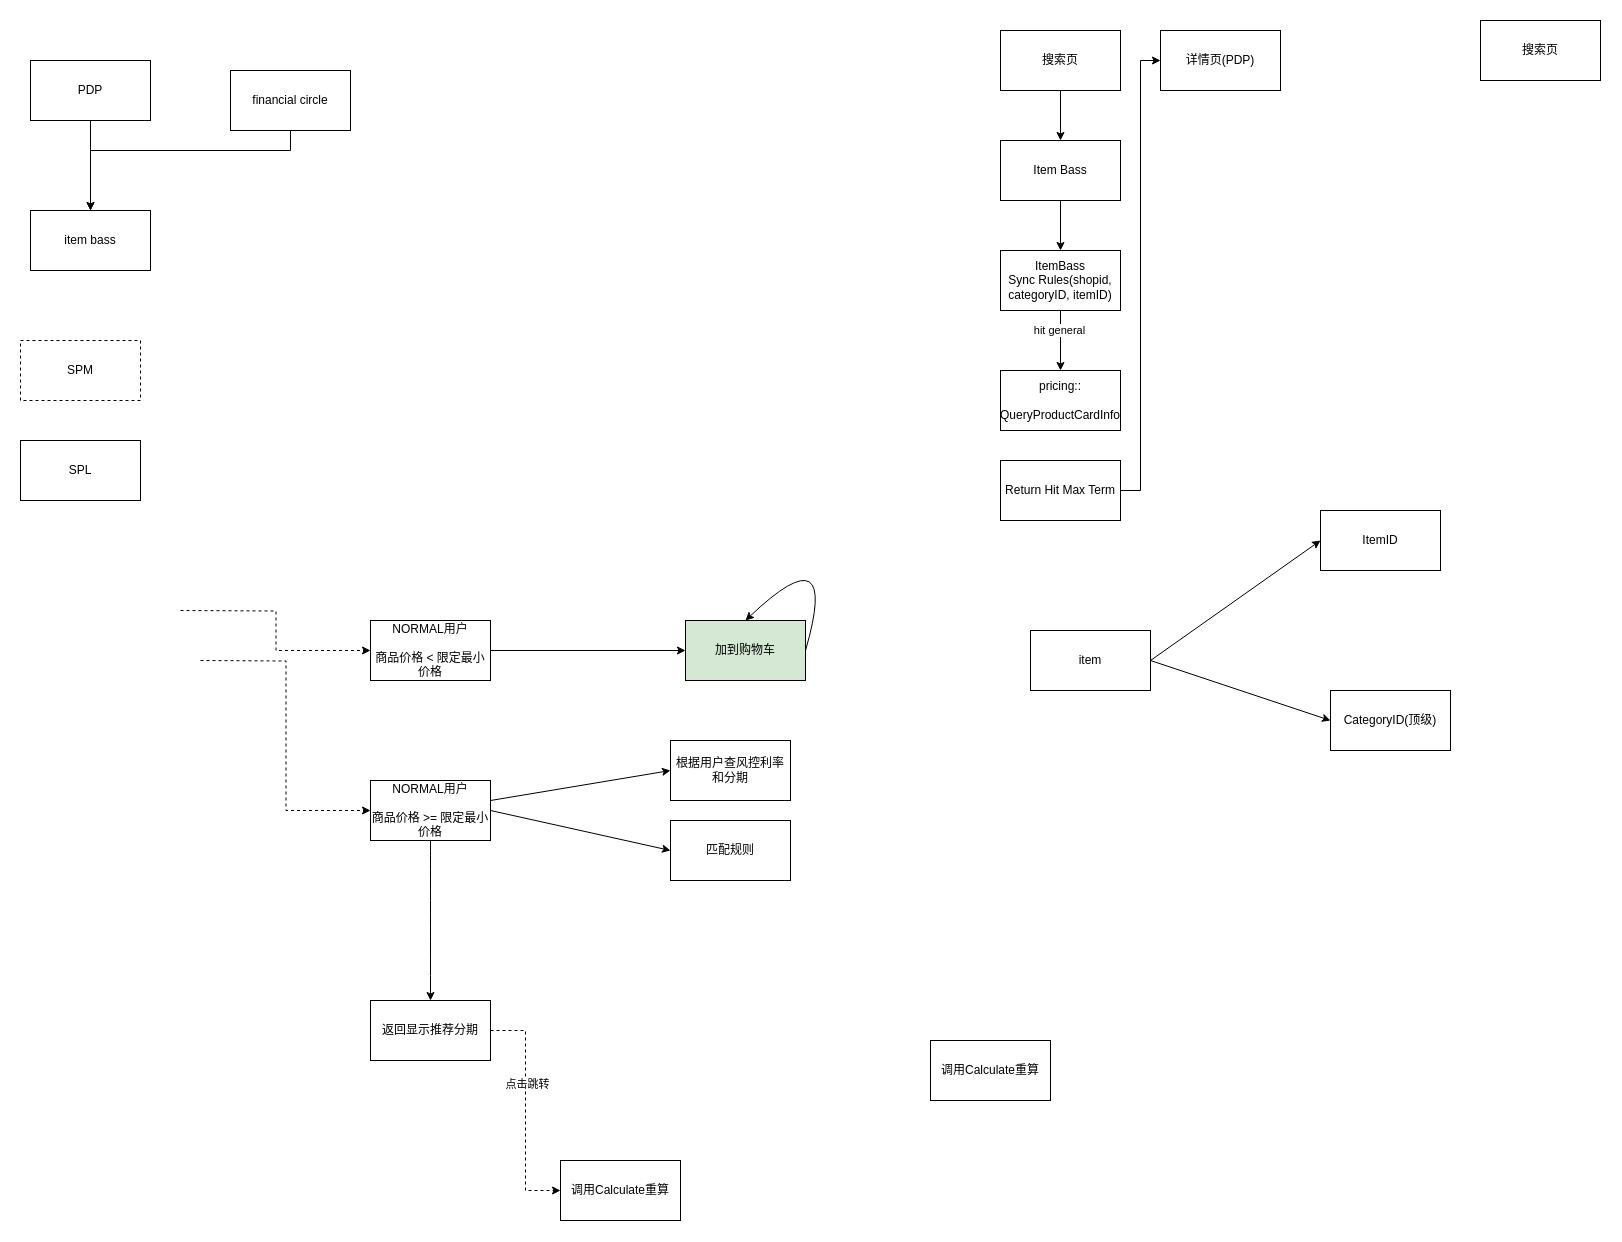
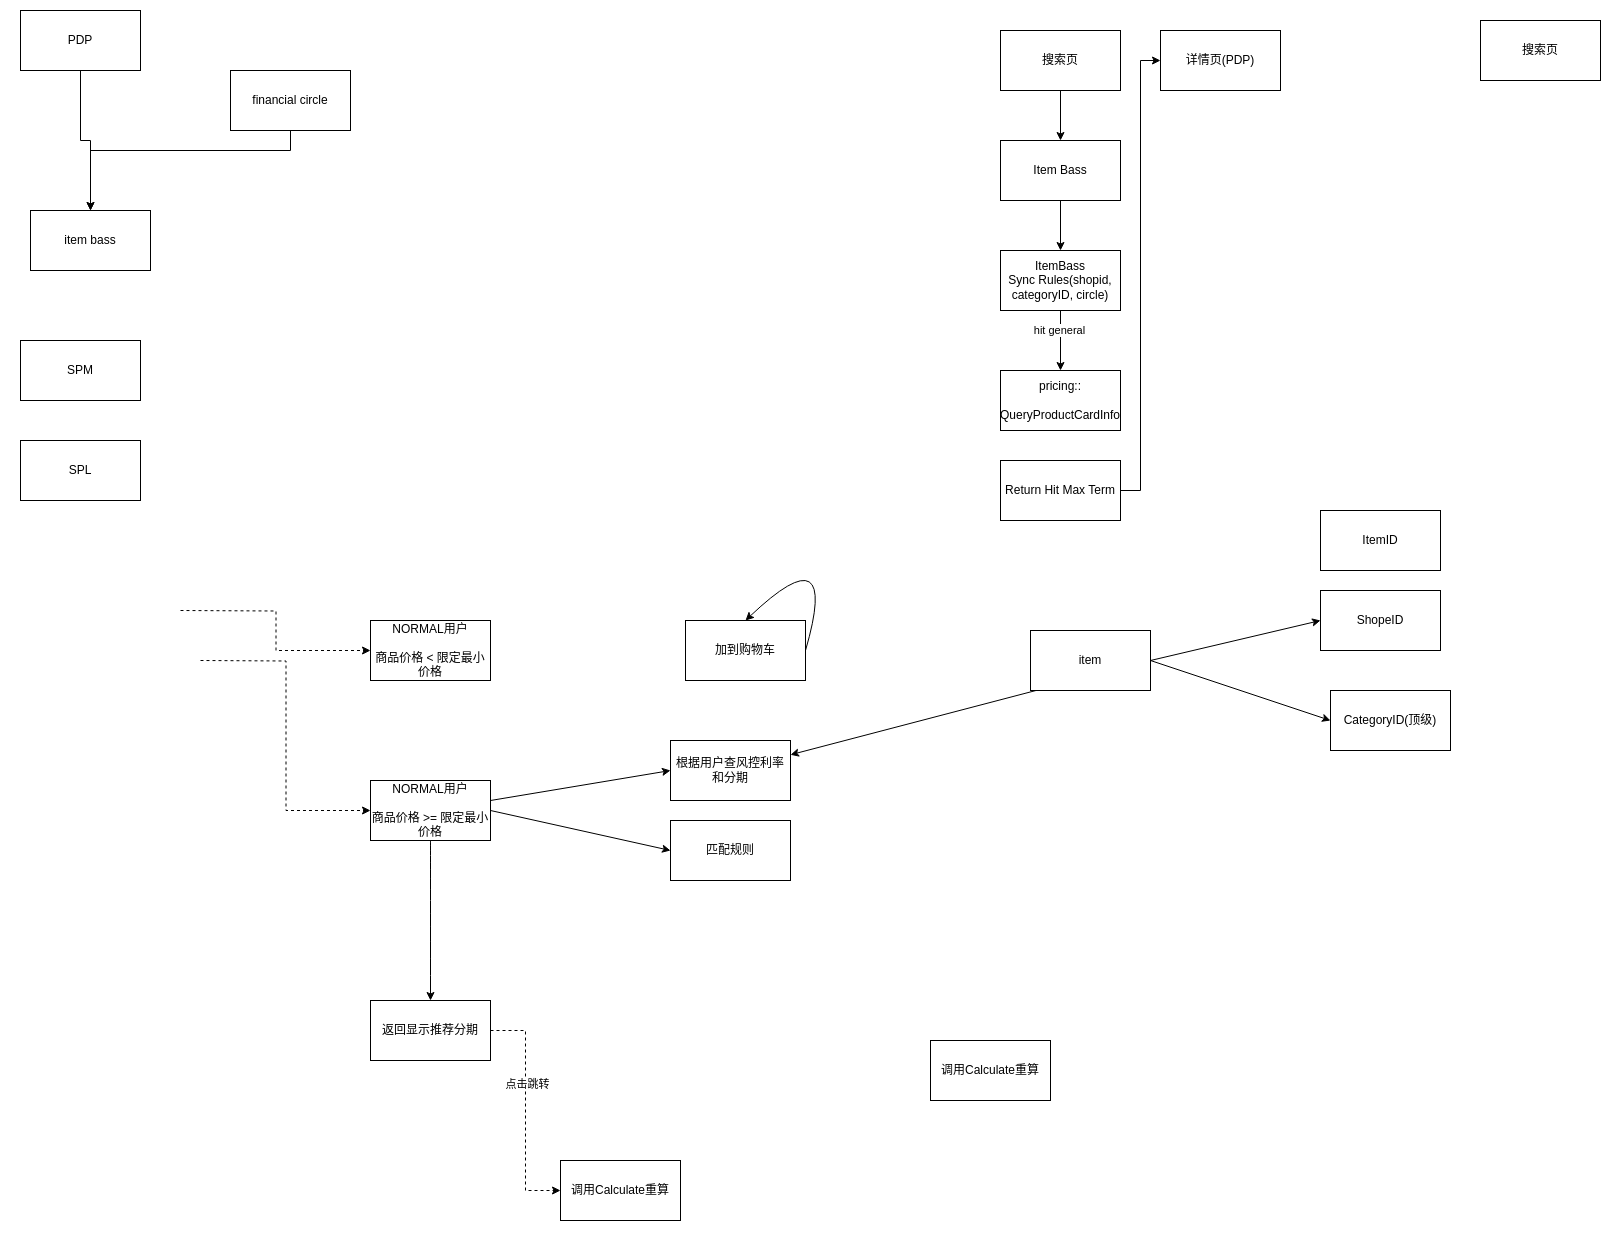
  <mxCell id="0" />
  <mxCell id="1" parent="0" />
  <mxCell id="2" style="edgeStyle=orthogonalEdgeStyle;rounded=0;orthogonalLoop=1;jettySize=auto;html=1;entryX=0.5;entryY=0;entryDx=0;entryDy=0;" edge="1" parent="1" source="3" target="4"><mxGeometry relative="1" as="geometry" /></mxCell>
- <mxCell id="3" value="PDP" style="rounded=0;whiteSpace=wrap;html=1;" vertex="1" parent="1"><mxGeometry x="30" y="60" width="120" height="60" as="geometry" /></mxCell>
+ <mxCell id="3" value="PDP" style="rounded=0;whiteSpace=wrap;html=1;" vertex="1" parent="1"><mxGeometry x="20" y="10" width="120" height="60" as="geometry" /></mxCell>
  <mxCell id="4" value="item bass" style="rounded=0;whiteSpace=wrap;html=1;" vertex="1" parent="1"><mxGeometry x="30" y="210" width="120" height="60" as="geometry" /></mxCell>
- <mxCell id="5" value="SPM" style="rounded=0;whiteSpace=wrap;html=1;dashed=1;" vertex="1" parent="1"><mxGeometry x="20" y="340" width="120" height="60" as="geometry" /></mxCell>
+ <mxCell id="5" value="SPM" style="rounded=0;whiteSpace=wrap;html=1;" vertex="1" parent="1"><mxGeometry x="20" y="340" width="120" height="60" as="geometry" /></mxCell>
  <mxCell id="6" value="SPL" style="rounded=0;whiteSpace=wrap;html=1;" vertex="1" parent="1"><mxGeometry x="20" y="440" width="120" height="60" as="geometry" /></mxCell>
  <mxCell id="7" style="edgeStyle=orthogonalEdgeStyle;rounded=0;orthogonalLoop=1;jettySize=auto;html=1;entryX=0.5;entryY=0;entryDx=0;entryDy=0;" edge="1" parent="1" source="8" target="4"><mxGeometry relative="1" as="geometry"><Array as="points"><mxPoint x="290" y="150" /><mxPoint x="90" y="150" /></Array></mxGeometry></mxCell>
  <mxCell id="8" value="financial circle" style="rounded=0;whiteSpace=wrap;html=1;" vertex="1" parent="1"><mxGeometry x="230" y="70" width="120" height="60" as="geometry" /></mxCell>
- <mxCell id="9" value="加到购物车" style="rounded=0;whiteSpace=wrap;html=1;fillColor=#d5e8d4;" vertex="1" parent="1"><mxGeometry x="685" y="620" width="120" height="60" as="geometry" /></mxCell>
- <mxCell id="10" value="" style="endArrow=classic;html=1;rounded=0;entryX=0;entryY=0.5;entryDx=0;entryDy=0;exitX=1;exitY=0.5;exitDx=0;exitDy=0;" edge="1" parent="1" source="13" target="9"><mxGeometry width="50" height="50" relative="1" as="geometry"><mxPoint x="550" y="650" as="sourcePoint" /><mxPoint x="530" y="610" as="targetPoint" /></mxGeometry></mxCell>
+ <mxCell id="9" value="加到购物车" style="rounded=0;whiteSpace=wrap;html=1;" vertex="1" parent="1"><mxGeometry x="685" y="620" width="120" height="60" as="geometry" /></mxCell>
  <mxCell id="11" style="edgeStyle=orthogonalEdgeStyle;rounded=0;orthogonalLoop=1;jettySize=auto;html=1;entryX=0;entryY=0.5;entryDx=0;entryDy=0;dashed=1;" edge="1" parent="1" target="17"><mxGeometry relative="1" as="geometry"><mxPoint x="200" y="660" as="sourcePoint" /></mxGeometry></mxCell>
  <mxCell id="12" style="edgeStyle=orthogonalEdgeStyle;rounded=0;orthogonalLoop=1;jettySize=auto;html=1;dashed=1;entryX=0;entryY=0.5;entryDx=0;entryDy=0;" edge="1" parent="1" target="13"><mxGeometry relative="1" as="geometry"><mxPoint x="230" y="570" as="targetPoint" /><mxPoint x="180" y="610" as="sourcePoint" /></mxGeometry></mxCell>
  <mxCell id="13" value="NORMAL用户&lt;br&gt;&lt;br&gt;商品价格 &amp;lt; 限定最小价格" style="rounded=0;whiteSpace=wrap;html=1;" vertex="1" parent="1"><mxGeometry x="370" y="620" width="120" height="60" as="geometry" /></mxCell>
  <mxCell id="14" value="" style="endArrow=classic;html=1;rounded=0;exitX=1;exitY=0.5;exitDx=0;exitDy=0;edgeStyle=orthogonalEdgeStyle;curved=1;entryX=0.5;entryY=0;entryDx=0;entryDy=0;" edge="1" parent="1" source="9" target="9"><mxGeometry width="50" height="50" relative="1" as="geometry"><mxPoint x="920" y="660" as="sourcePoint" /><mxPoint x="840" y="530" as="targetPoint" /><Array as="points"><mxPoint x="840" y="530" /></Array></mxGeometry></mxCell>
  <mxCell id="15" style="rounded=0;orthogonalLoop=1;jettySize=auto;html=1;entryX=0;entryY=0.5;entryDx=0;entryDy=0;" edge="1" parent="1" source="17" target="18"><mxGeometry relative="1" as="geometry"><mxPoint x="640" y="770" as="targetPoint" /></mxGeometry></mxCell>
  <mxCell id="16" style="edgeStyle=orthogonalEdgeStyle;curved=1;rounded=0;orthogonalLoop=1;jettySize=auto;html=1;entryX=0.5;entryY=0;entryDx=0;entryDy=0;" edge="1" parent="1" source="17" target="23"><mxGeometry relative="1" as="geometry" /></mxCell>
  <mxCell id="17" value="NORMAL用户&lt;br&gt;&lt;br&gt;商品价格 &amp;gt;= 限定最小价格" style="rounded=0;whiteSpace=wrap;html=1;" vertex="1" parent="1"><mxGeometry x="370" y="780" width="120" height="60" as="geometry" /></mxCell>
  <mxCell id="18" value="根据用户查风控利率和分期" style="rounded=0;whiteSpace=wrap;html=1;" vertex="1" parent="1"><mxGeometry x="670" y="740" width="120" height="60" as="geometry" /></mxCell>
  <mxCell id="19" value="匹配规则" style="rounded=0;whiteSpace=wrap;html=1;" vertex="1" parent="1"><mxGeometry x="670" y="820" width="120" height="60" as="geometry" /></mxCell>
  <mxCell id="20" style="rounded=0;orthogonalLoop=1;jettySize=auto;html=1;entryX=0;entryY=0.5;entryDx=0;entryDy=0;exitX=1;exitY=0.5;exitDx=0;exitDy=0;" edge="1" parent="1" source="17" target="19"><mxGeometry relative="1" as="geometry"><mxPoint x="680" y="780" as="targetPoint" /><mxPoint x="510" y="780" as="sourcePoint" /></mxGeometry></mxCell>
  <mxCell id="21" style="edgeStyle=orthogonalEdgeStyle;rounded=0;orthogonalLoop=1;jettySize=auto;html=1;entryX=0;entryY=0.5;entryDx=0;entryDy=0;dashed=1;" edge="1" parent="1" source="23" target="24"><mxGeometry relative="1" as="geometry" /></mxCell>
  <mxCell id="22" value="点击跳转" style="edgeLabel;html=1;align=center;verticalAlign=middle;resizable=0;points=[];" vertex="1" connectable="0" parent="21"><mxGeometry x="-0.232" y="1" relative="1" as="geometry"><mxPoint as="offset" /></mxGeometry></mxCell>
  <mxCell id="23" value="返回显示推荐分期" style="rounded=0;whiteSpace=wrap;html=1;" vertex="1" parent="1"><mxGeometry x="370" y="1000" width="120" height="60" as="geometry" /></mxCell>
  <mxCell id="24" value="调用Calculate重算" style="rounded=0;whiteSpace=wrap;html=1;" vertex="1" parent="1"><mxGeometry x="560" y="1160" width="120" height="60" as="geometry" /></mxCell>
  <mxCell id="25" value="调用Calculate重算" style="rounded=0;whiteSpace=wrap;html=1;" vertex="1" parent="1"><mxGeometry x="930" y="1040" width="120" height="60" as="geometry" /></mxCell>
  <mxCell id="26" style="edgeStyle=orthogonalEdgeStyle;rounded=0;orthogonalLoop=1;jettySize=auto;html=1;entryX=0.5;entryY=0;entryDx=0;entryDy=0;" edge="1" parent="1" source="27" target="29"><mxGeometry relative="1" as="geometry"><mxPoint x="1060" y="210" as="targetPoint" /></mxGeometry></mxCell>
  <mxCell id="27" value="搜索页" style="rounded=0;whiteSpace=wrap;html=1;" vertex="1" parent="1"><mxGeometry x="1000" y="30" width="120" height="60" as="geometry" /></mxCell>
  <mxCell id="28" style="edgeStyle=orthogonalEdgeStyle;rounded=0;orthogonalLoop=1;jettySize=auto;html=1;entryX=0.5;entryY=0;entryDx=0;entryDy=0;" edge="1" parent="1" source="29" target="32"><mxGeometry relative="1" as="geometry" /></mxCell>
  <mxCell id="29" value="Item Bass" style="rounded=0;whiteSpace=wrap;html=1;" vertex="1" parent="1"><mxGeometry x="1000" y="140" width="120" height="60" as="geometry" /></mxCell>
  <mxCell id="30" style="edgeStyle=orthogonalEdgeStyle;rounded=0;orthogonalLoop=1;jettySize=auto;html=1;entryX=0.5;entryY=0;entryDx=0;entryDy=0;" edge="1" parent="1" source="32" target="34"><mxGeometry relative="1" as="geometry" /></mxCell>
  <mxCell id="31" value="hit general" style="edgeLabel;html=1;align=center;verticalAlign=middle;resizable=0;points=[];" vertex="1" connectable="0" parent="30"><mxGeometry x="-0.367" y="-2" relative="1" as="geometry"><mxPoint as="offset" /></mxGeometry></mxCell>
- <mxCell id="32" value="ItemBass &lt;br&gt;Sync Rules(shopid, categoryID, itemID)" style="rounded=0;whiteSpace=wrap;html=1;" vertex="1" parent="1"><mxGeometry x="1000" y="250" width="120" height="60" as="geometry" /></mxCell>
+ <mxCell id="32" value="ItemBass &lt;br&gt;Sync Rules(shopid, categoryID, circle)" style="rounded=0;whiteSpace=wrap;html=1;" vertex="1" parent="1"><mxGeometry x="1000" y="250" width="120" height="60" as="geometry" /></mxCell>
  <mxCell id="33" style="edgeStyle=orthogonalEdgeStyle;rounded=0;orthogonalLoop=1;jettySize=auto;html=1;entryX=0;entryY=0.5;entryDx=0;entryDy=0;exitX=1;exitY=0.5;exitDx=0;exitDy=0;" edge="1" parent="1" source="37" target="35"><mxGeometry relative="1" as="geometry"><mxPoint x="1250" y="90" as="targetPoint" /></mxGeometry></mxCell>
  <mxCell id="34" value="pricing::&lt;br&gt;&lt;br&gt;QueryProductCardInfo" style="rounded=0;whiteSpace=wrap;html=1;" vertex="1" parent="1"><mxGeometry x="1000" y="370" width="120" height="60" as="geometry" /></mxCell>
  <mxCell id="35" value="详情页(PDP)" style="rounded=0;whiteSpace=wrap;html=1;" vertex="1" parent="1"><mxGeometry x="1160" y="30" width="120" height="60" as="geometry" /></mxCell>
  <mxCell id="36" value="搜索页" style="rounded=0;whiteSpace=wrap;html=1;" vertex="1" parent="1"><mxGeometry x="1480" y="20" width="120" height="60" as="geometry" /></mxCell>
  <mxCell id="37" value="Return Hit Max Term" style="rounded=0;whiteSpace=wrap;html=1;" vertex="1" parent="1"><mxGeometry x="1000" y="460" width="120" height="60" as="geometry" /></mxCell>
- <mxCell id="38" style="rounded=0;orthogonalLoop=1;jettySize=auto;html=1;entryX=0;entryY=0.5;entryDx=0;entryDy=0;exitX=1;exitY=0.5;exitDx=0;exitDy=0;" edge="1" parent="1" source="39" target="40"><mxGeometry relative="1" as="geometry"><mxPoint x="1240" y="580" as="targetPoint" /></mxGeometry></mxCell>
+ <mxCell id="38" style="rounded=0;orthogonalLoop=1;jettySize=auto;html=1;exitX=1;exitY=0.5;exitDx=0;exitDy=0;" edge="1" parent="1" source="39" target="18"><mxGeometry relative="1" as="geometry"><mxPoint x="1240" y="580" as="targetPoint" /></mxGeometry></mxCell>
  <mxCell id="39" value="item" style="rounded=0;whiteSpace=wrap;html=1;" vertex="1" parent="1"><mxGeometry x="1030" y="630" width="120" height="60" as="geometry" /></mxCell>
  <mxCell id="40" value="ItemID" style="rounded=0;whiteSpace=wrap;html=1;" vertex="1" parent="1"><mxGeometry x="1320" y="510" width="120" height="60" as="geometry" /></mxCell>
+ <mxCell id="41" value="ShopeID" style="rounded=0;whiteSpace=wrap;html=1;" vertex="1" parent="1"><mxGeometry x="1320" y="590" width="120" height="60" as="geometry" /></mxCell>
  <mxCell id="42" value="CategoryID(顶级)" style="rounded=0;whiteSpace=wrap;html=1;" vertex="1" parent="1"><mxGeometry x="1330" y="690" width="120" height="60" as="geometry" /></mxCell>
+ <mxCell id="43" style="rounded=0;orthogonalLoop=1;jettySize=auto;html=1;entryX=0;entryY=0.5;entryDx=0;entryDy=0;exitX=1;exitY=0.5;exitDx=0;exitDy=0;" edge="1" parent="1" source="39" target="41"><mxGeometry relative="1" as="geometry"><mxPoint x="1330" y="550" as="targetPoint" /><mxPoint x="1157.5" y="640" as="sourcePoint" /></mxGeometry></mxCell>
  <mxCell id="44" style="rounded=0;orthogonalLoop=1;jettySize=auto;html=1;entryX=0;entryY=0.5;entryDx=0;entryDy=0;exitX=1;exitY=0.5;exitDx=0;exitDy=0;" edge="1" parent="1" source="39" target="42"><mxGeometry relative="1" as="geometry"><mxPoint x="1330" y="630" as="targetPoint" /><mxPoint x="1160" y="670" as="sourcePoint" /></mxGeometry></mxCell>
